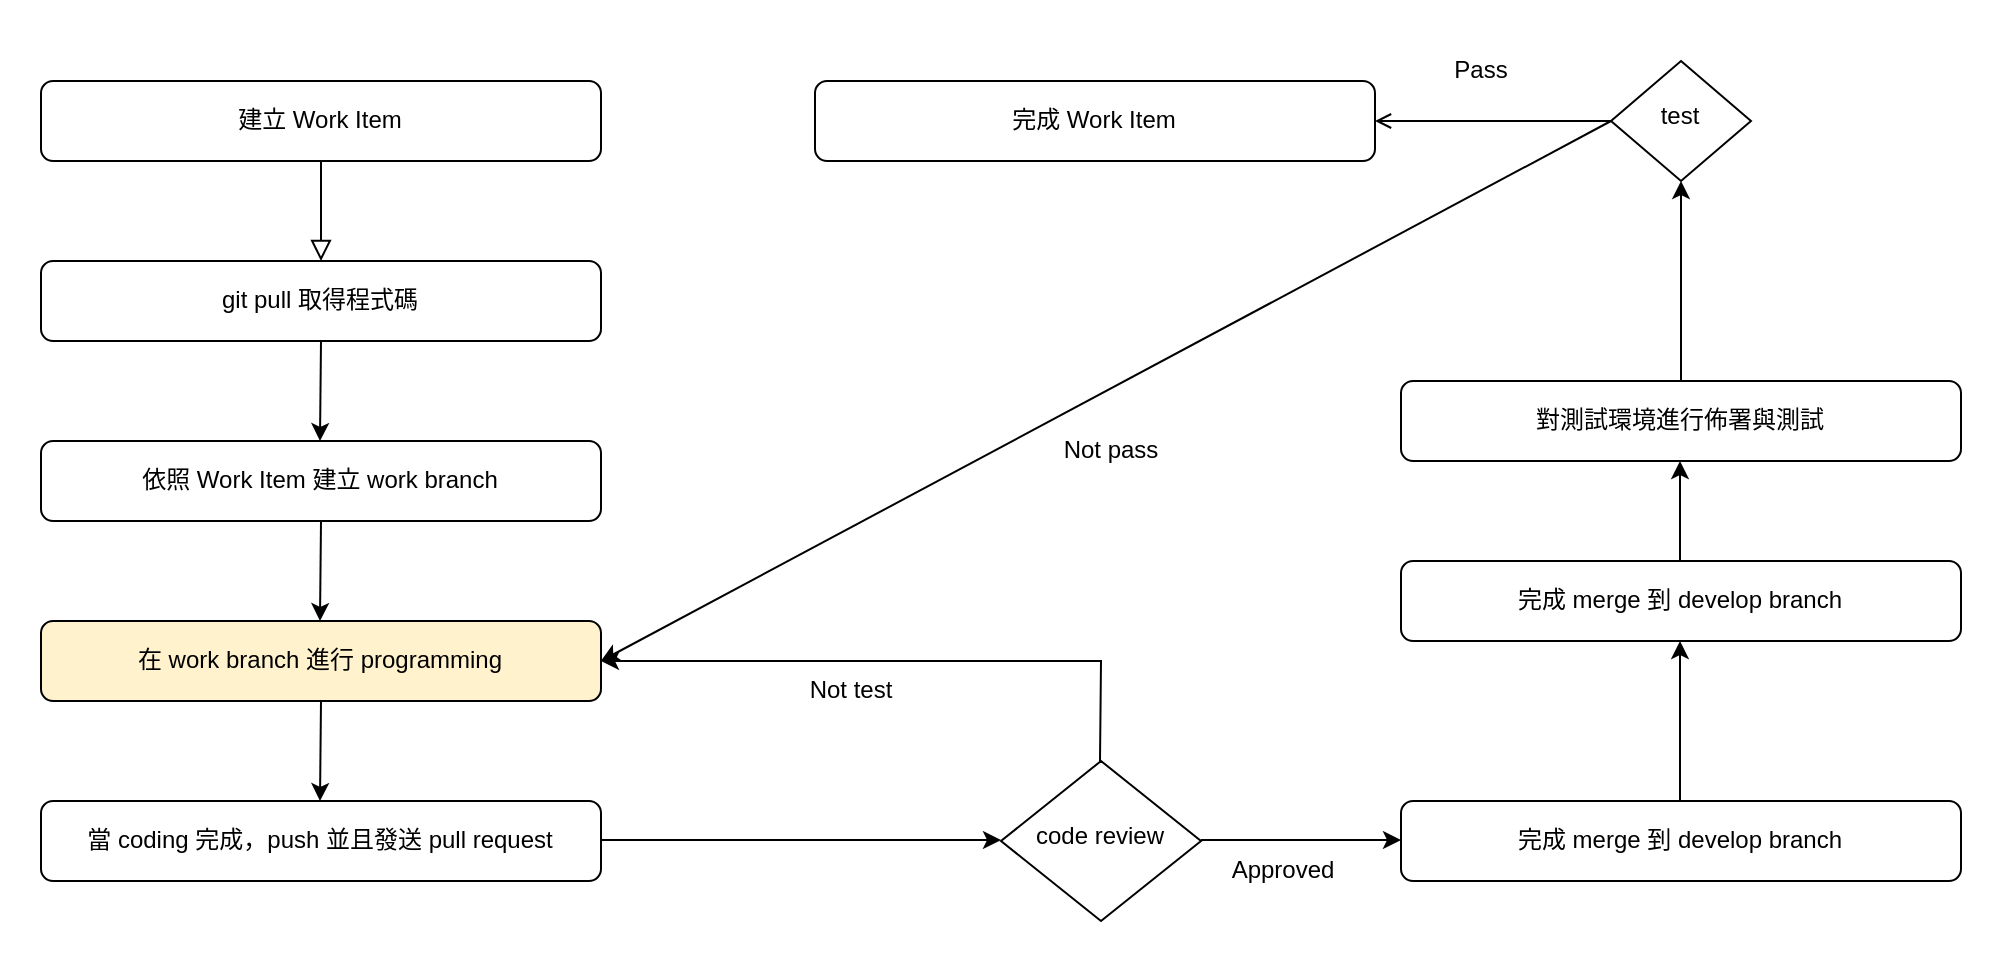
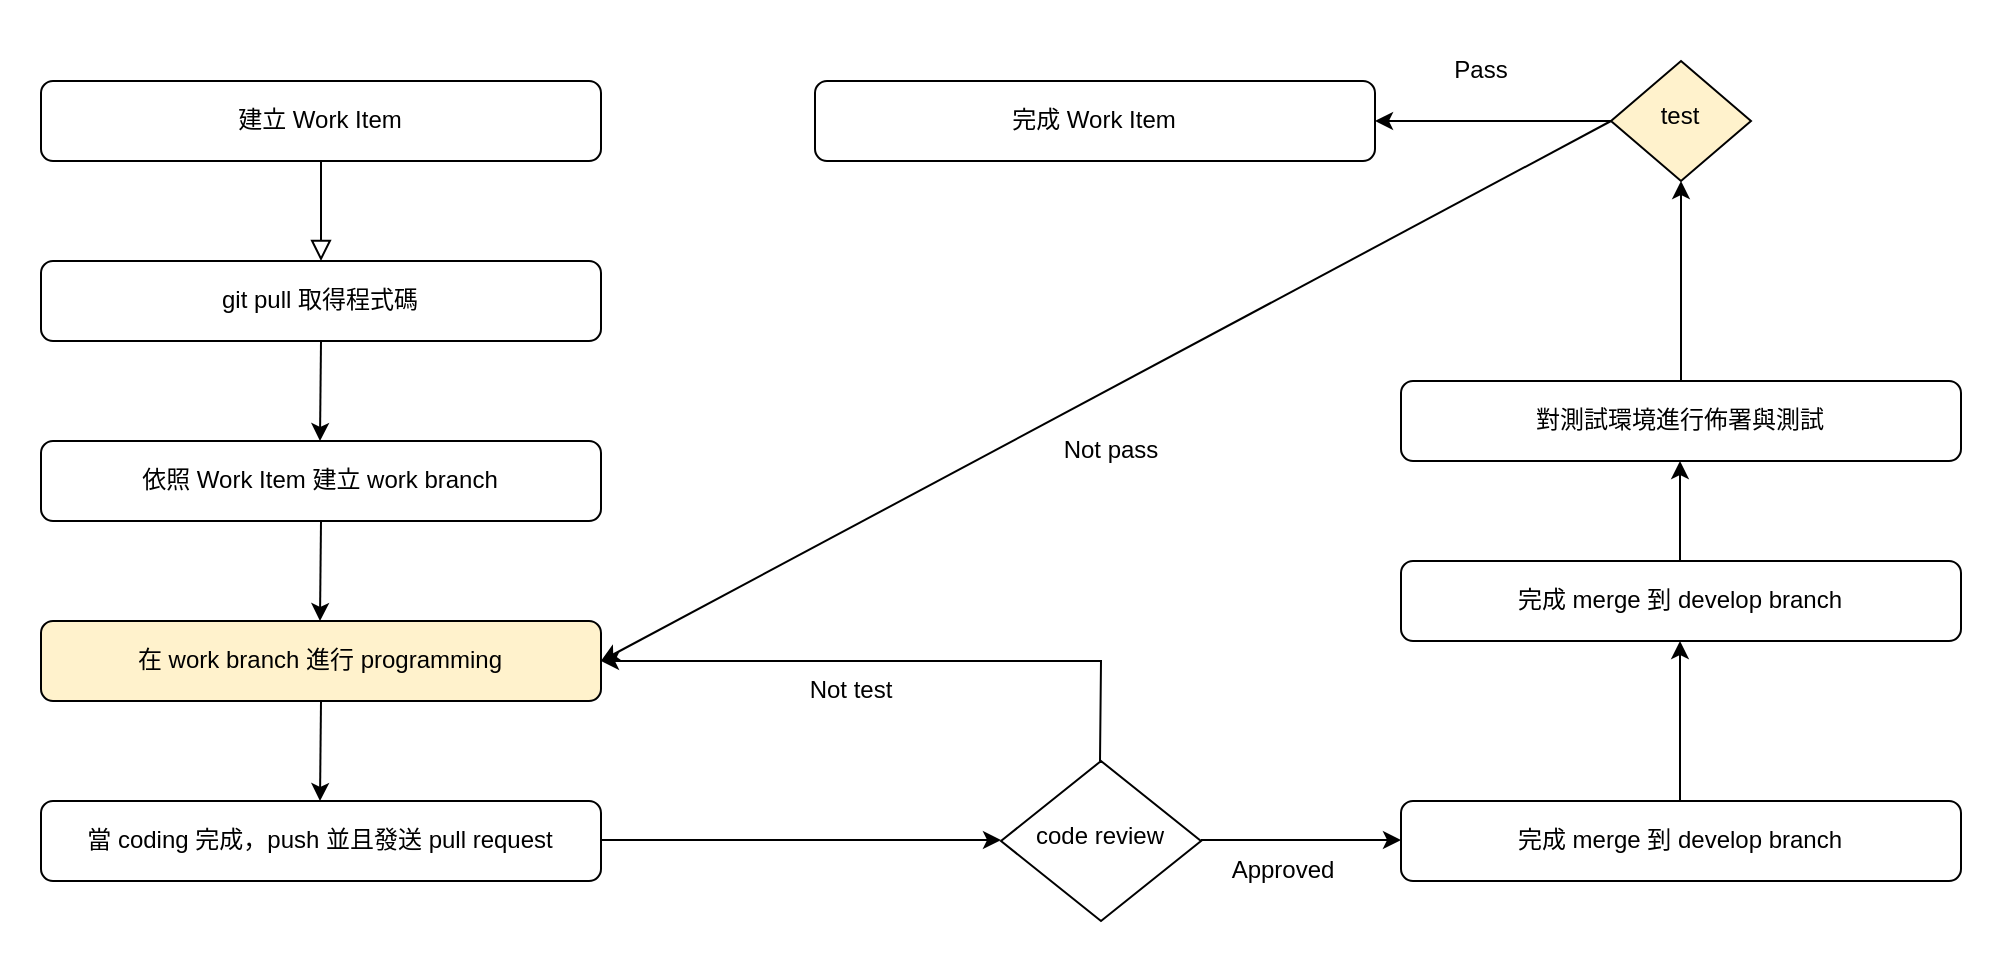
  <mxCell id="0" />
  <mxCell id="1" parent="0" />
  <mxCell id="2" value="" style="rounded=0;html=1;jettySize=auto;orthogonalLoop=1;fontSize=11;endArrow=block;endFill=0;endSize=8;strokeWidth=1;shadow=0;labelBackgroundColor=none;edgeStyle=orthogonalEdgeStyle;entryX=0.5;entryY=0;entryDx=0;entryDy=0;" parent="1" source="3" target="5" edge="1"><mxGeometry relative="1" as="geometry"><mxPoint x="80" y="130" as="targetPoint" /></mxGeometry></mxCell>
  <mxCell id="3" value="建立 Work Item" style="rounded=1;whiteSpace=wrap;html=1;fontSize=12;glass=0;strokeWidth=1;shadow=0;" parent="1" vertex="1"><mxGeometry x="20" y="40" width="280" height="40" as="geometry" /></mxCell>
  <mxCell id="4" value="code review" style="rhombus;whiteSpace=wrap;html=1;shadow=0;fontFamily=Helvetica;fontSize=12;align=center;strokeWidth=1;spacing=6;spacingTop=-4;" parent="1" vertex="1"><mxGeometry x="500" y="380" width="100" height="80" as="geometry" /></mxCell>
  <mxCell id="5" value="git pull 取得程式碼" style="rounded=1;whiteSpace=wrap;html=1;fontSize=12;glass=0;strokeWidth=1;shadow=0;" vertex="1" parent="1"><mxGeometry x="20" y="130" width="280" height="40" as="geometry" /></mxCell>
  <mxCell id="6" value="依照 Work Item 建立 work branch" style="rounded=1;whiteSpace=wrap;html=1;fontSize=12;glass=0;strokeWidth=1;shadow=0;" vertex="1" parent="1"><mxGeometry x="20" y="220" width="280" height="40" as="geometry" /></mxCell>
  <mxCell id="7" value="在 work branch 進行 programming" style="rounded=1;whiteSpace=wrap;html=1;fontSize=12;glass=0;strokeWidth=1;shadow=0;fillColor=#fff2cc;" vertex="1" parent="1"><mxGeometry x="20" y="310" width="280" height="40" as="geometry" /></mxCell>
  <mxCell id="8" value="當 coding 完成，push 並且發送 pull request" style="rounded=1;whiteSpace=wrap;html=1;fontSize=12;glass=0;strokeWidth=1;shadow=0;" vertex="1" parent="1"><mxGeometry x="20" y="400" width="280" height="40" as="geometry" /></mxCell>
  <mxCell id="9" value="" style="endArrow=classic;html=1;rounded=0;exitX=0.5;exitY=1;exitDx=0;exitDy=0;" edge="1" parent="1" source="5"><mxGeometry width="50" height="50" relative="1" as="geometry"><mxPoint x="160" y="180" as="sourcePoint" /><mxPoint x="159.5" y="220" as="targetPoint" /></mxGeometry></mxCell>
  <mxCell id="10" value="" style="endArrow=classic;html=1;rounded=0;" edge="1" parent="1"><mxGeometry width="50" height="50" relative="1" as="geometry"><mxPoint x="160" y="260" as="sourcePoint" /><mxPoint x="159.5" y="310" as="targetPoint" /></mxGeometry></mxCell>
  <mxCell id="11" value="" style="endArrow=classic;html=1;rounded=0;" edge="1" parent="1"><mxGeometry width="50" height="50" relative="1" as="geometry"><mxPoint x="160" y="350" as="sourcePoint" /><mxPoint x="159.5" y="400" as="targetPoint" /></mxGeometry></mxCell>
  <mxCell id="12" value="" style="endArrow=classic;html=1;rounded=0;" edge="1" parent="1"><mxGeometry width="50" height="50" relative="1" as="geometry"><mxPoint x="300" y="419.5" as="sourcePoint" /><mxPoint x="500" y="419.5" as="targetPoint" /></mxGeometry></mxCell>
  <mxCell id="13" value="" style="endArrow=classic;html=1;rounded=0;entryX=1;entryY=0.5;entryDx=0;entryDy=0;" edge="1" parent="1" target="7"><mxGeometry width="50" height="50" relative="1" as="geometry"><mxPoint x="549.5" y="380" as="sourcePoint" /><mxPoint x="550" y="320" as="targetPoint" /><Array as="points"><mxPoint x="550" y="330" /></Array></mxGeometry></mxCell>
  <mxCell id="14" value="Not test" style="text;html=1;align=center;verticalAlign=middle;resizable=0;points=[];autosize=1;strokeColor=none;fillColor=none;" vertex="1" parent="1"><mxGeometry x="375" y="330" width="100" height="30" as="geometry" /></mxCell>
  <mxCell id="15" value="Approved" style="text;html=1;align=center;verticalAlign=middle;resizable=0;points=[];autosize=1;strokeColor=none;fillColor=none;" vertex="1" parent="1"><mxGeometry x="606" y="420" width="70" height="30" as="geometry" /></mxCell>
  <mxCell id="16" value="完成 merge 到 develop branch" style="rounded=1;whiteSpace=wrap;html=1;fontSize=12;glass=0;strokeWidth=1;shadow=0;" vertex="1" parent="1"><mxGeometry x="700" y="400" width="280" height="40" as="geometry" /></mxCell>
  <mxCell id="17" value="" style="endArrow=classic;html=1;rounded=0;" edge="1" parent="1"><mxGeometry width="50" height="50" relative="1" as="geometry"><mxPoint x="600" y="419.5" as="sourcePoint" /><mxPoint x="700" y="419.5" as="targetPoint" /></mxGeometry></mxCell>
  <mxCell id="18" value="完成 merge 到 develop branch" style="rounded=1;whiteSpace=wrap;html=1;fontSize=12;glass=0;strokeWidth=1;shadow=0;" vertex="1" parent="1"><mxGeometry x="700" y="280" width="280" height="40" as="geometry" /></mxCell>
  <mxCell id="19" value="" style="endArrow=classic;html=1;rounded=0;" edge="1" parent="1"><mxGeometry width="50" height="50" relative="1" as="geometry"><mxPoint x="839.5" y="400" as="sourcePoint" /><mxPoint x="839.5" y="320" as="targetPoint" /></mxGeometry></mxCell>
  <mxCell id="20" value="對測試環境進行佈署與測試" style="rounded=1;whiteSpace=wrap;html=1;fontSize=12;glass=0;strokeWidth=1;shadow=0;" vertex="1" parent="1"><mxGeometry x="700" y="190" width="280" height="40" as="geometry" /></mxCell>
  <mxCell id="21" value="" style="endArrow=classic;html=1;rounded=0;" edge="1" parent="1"><mxGeometry width="50" height="50" relative="1" as="geometry"><mxPoint x="839.5" y="280" as="sourcePoint" /><mxPoint x="839.5" y="230" as="targetPoint" /></mxGeometry></mxCell>
- <mxCell id="22" value="test" style="rhombus;whiteSpace=wrap;html=1;shadow=0;fontFamily=Helvetica;fontSize=12;align=center;strokeWidth=1;spacing=6;spacingTop=-4;" vertex="1" parent="1"><mxGeometry x="805" y="30" width="70" height="60" as="geometry" /></mxCell>
+ <mxCell id="22" value="test" style="rhombus;whiteSpace=wrap;html=1;shadow=0;fontFamily=Helvetica;fontSize=12;align=center;strokeWidth=1;spacing=6;spacingTop=-4;fillColor=#fff2cc;" vertex="1" parent="1"><mxGeometry x="805" y="30" width="70" height="60" as="geometry" /></mxCell>
  <mxCell id="23" value="完成 Work Item" style="rounded=1;whiteSpace=wrap;html=1;fontSize=12;glass=0;strokeWidth=1;shadow=0;" vertex="1" parent="1"><mxGeometry x="407" y="40" width="280" height="40" as="geometry" /></mxCell>
  <mxCell id="24" value="" style="endArrow=classic;html=1;rounded=0;exitX=0.5;exitY=0;exitDx=0;exitDy=0;entryX=0.5;entryY=1;entryDx=0;entryDy=0;" edge="1" parent="1" source="20" target="22"><mxGeometry width="50" height="50" relative="1" as="geometry"><mxPoint x="839.5" y="150" as="sourcePoint" /><mxPoint x="839.5" y="100" as="targetPoint" /></mxGeometry></mxCell>
- <mxCell id="25" value="" style="endArrow=open;html=1;rounded=0;exitX=0;exitY=0.5;exitDx=0;exitDy=0;entryX=1;entryY=0.5;entryDx=0;entryDy=0;" edge="1" parent="1" source="22" target="23"><mxGeometry width="50" height="50" relative="1" as="geometry"><mxPoint x="800" y="69.5" as="sourcePoint" /><mxPoint x="687" y="69.5" as="targetPoint" /></mxGeometry></mxCell>
+ <mxCell id="25" value="" style="endArrow=classic;html=1;rounded=0;exitX=0;exitY=0.5;exitDx=0;exitDy=0;entryX=1;entryY=0.5;entryDx=0;entryDy=0;" edge="1" parent="1" source="22" target="23"><mxGeometry width="50" height="50" relative="1" as="geometry"><mxPoint x="800" y="69.5" as="sourcePoint" /><mxPoint x="687" y="69.5" as="targetPoint" /></mxGeometry></mxCell>
  <mxCell id="26" value="Pass" style="text;html=1;align=center;verticalAlign=middle;resizable=0;points=[];autosize=1;strokeColor=none;fillColor=none;" vertex="1" parent="1"><mxGeometry x="715" y="20" width="50" height="30" as="geometry" /></mxCell>
  <mxCell id="27" value="" style="endArrow=classic;html=1;rounded=0;exitX=0;exitY=0.5;exitDx=0;exitDy=0;" edge="1" parent="1" source="22"><mxGeometry width="50" height="50" relative="1" as="geometry"><mxPoint x="490" y="250" as="sourcePoint" /><mxPoint x="300" y="330" as="targetPoint" /></mxGeometry></mxCell>
  <mxCell id="28" value="Not pass" style="text;html=1;align=center;verticalAlign=middle;resizable=0;points=[];autosize=1;strokeColor=none;fillColor=none;" vertex="1" parent="1"><mxGeometry x="520" y="210" width="70" height="30" as="geometry" /></mxCell>
